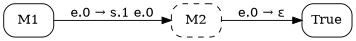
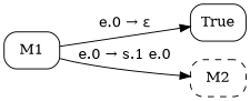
  digraph {
    rankdir=LR
    node [shape=box style=rounded]
    n1 [label=True]
    n2 [label=M1]
    M2 [style="rounded,dashed"]
-   M2 -> n1 [label="e.0 → ε"]
+   n2 -> n1 [label="e.0 → ε"]
    n2 -> M2 [label="e.0 → s.1 e.0"]
  }
